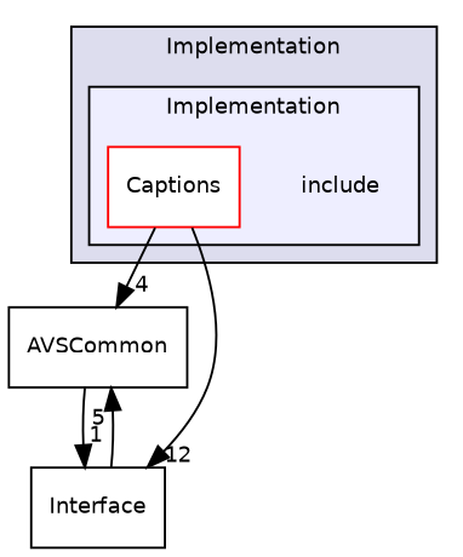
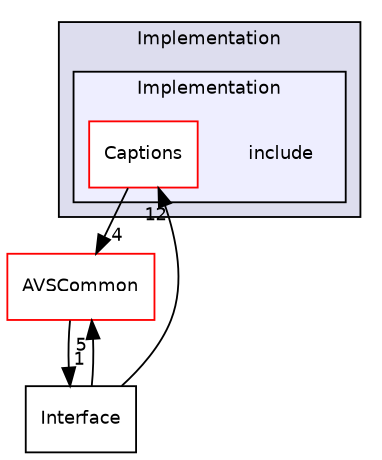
  digraph {
    compound=true
    node [fontname=Helvetica fontsize=10 shape=box color=red fillcolor=white style=filled]
    edge [labeldistance=1.5 labelfontname=Helvetica labelfontsize=10]
    n1 [label=include shape=plaintext color="" fillcolor="" style=""]
    n2 [label=Captions]
-   n3 [color=black label=AVSCommon]
+   n3 [label=AVSCommon]
    n4 [color=black label=Interface]
    subgraph cluster_1 {
      bgcolor="#ddddee"
      fontname=Helvetica
      fontsize=10
      label=Implementation
      pencolor=black
      subgraph cluster_2 {
        bgcolor="#eeeeff"
        fontname=Helvetica
        fontsize=10
        label=Implementation
        pencolor=black
        n1
        n2
      }
    }
    n2 -> n3 [headlabel=4]
-   n2 -> n4 [headlabel=12]
+   n4 -> n2 [headlabel=12]
    n3 -> n4 [headlabel=1]
    n4 -> n3 [headlabel=5]
  }
